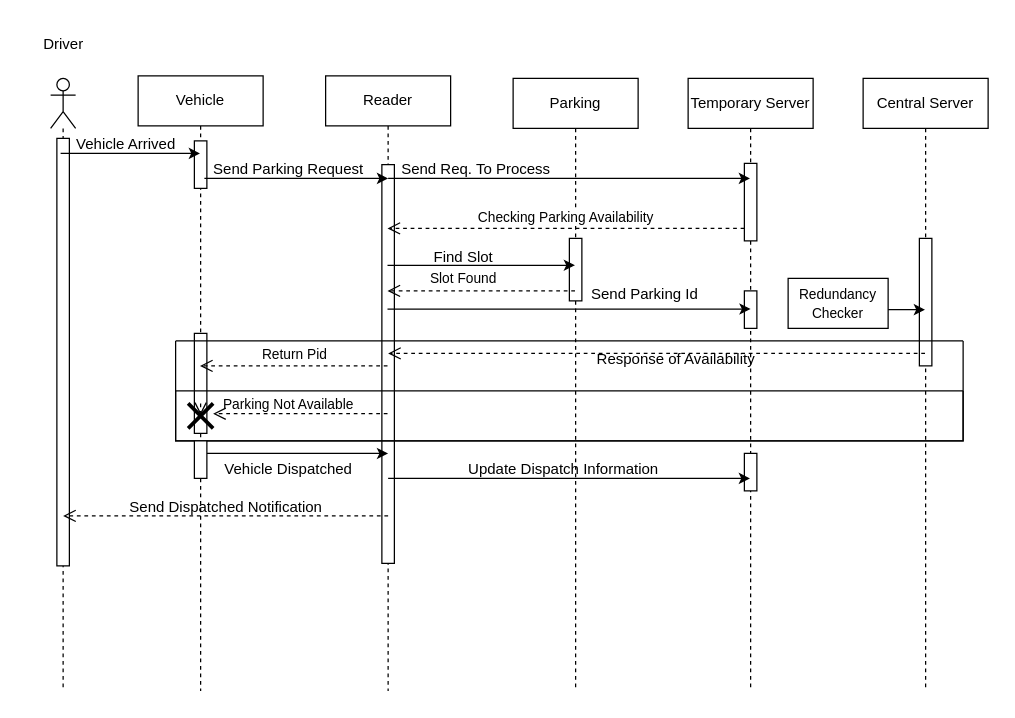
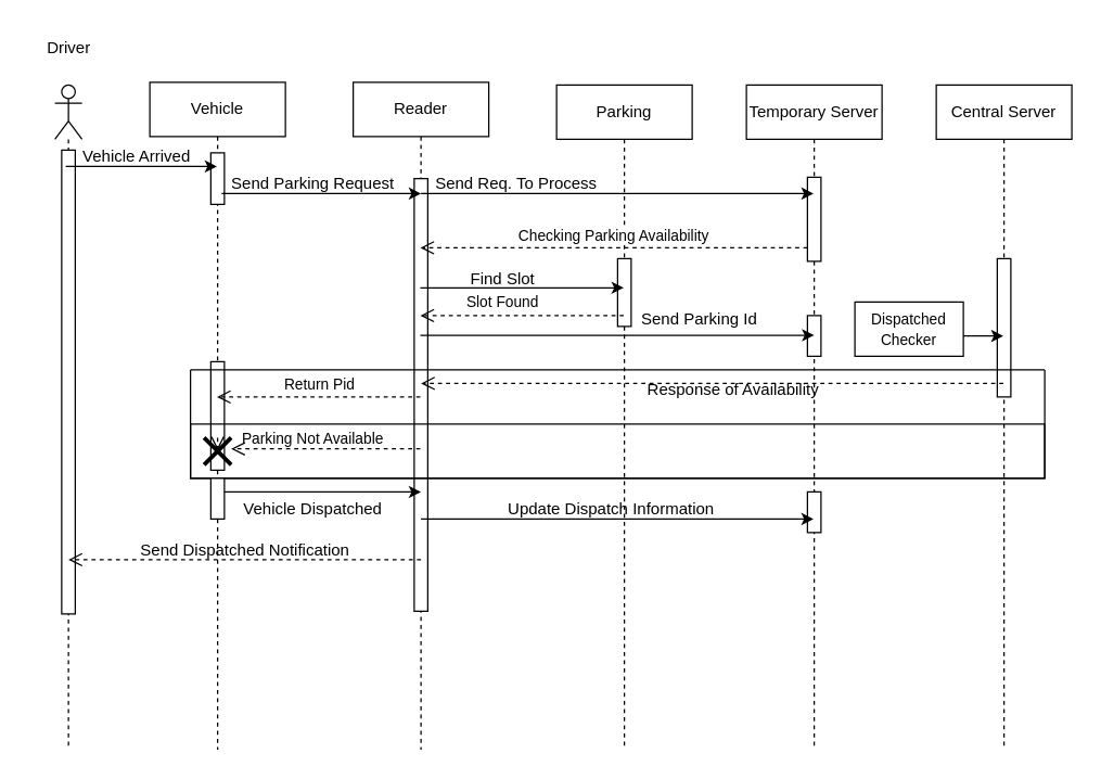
  <mxCell id="0" />
  <mxCell id="1" parent="0" />
  <mxCell id="2" value="" style="shape=umlLifeline;perimeter=lifelinePerimeter;whiteSpace=wrap;html=1;container=1;dropTarget=0;collapsible=0;recursiveResize=0;outlineConnect=0;portConstraint=eastwest;newEdgeStyle={&quot;curved&quot;:0,&quot;rounded&quot;:0};participant=umlActor;" vertex="1" parent="1"><mxGeometry x="40" y="62" width="20" height="490" as="geometry" /></mxCell>
  <mxCell id="3" value="" style="html=1;points=[[0,0,0,0,5],[0,1,0,0,-5],[1,0,0,0,5],[1,1,0,0,-5]];perimeter=orthogonalPerimeter;outlineConnect=0;targetShapes=umlLifeline;portConstraint=eastwest;newEdgeStyle={&quot;curved&quot;:0,&quot;rounded&quot;:0};" vertex="1" parent="2"><mxGeometry x="5" y="48" width="10" height="342" as="geometry" /></mxCell>
  <mxCell id="4" value="Driver" style="text;html=1;align=center;verticalAlign=middle;resizable=0;points=[];autosize=1;strokeColor=none;fillColor=none;" vertex="1" parent="1"><mxGeometry x="20" y="20" width="60" height="30" as="geometry" /></mxCell>
  <mxCell id="5" value="Vehicle" style="shape=umlLifeline;perimeter=lifelinePerimeter;whiteSpace=wrap;html=1;container=1;dropTarget=0;collapsible=0;recursiveResize=0;outlineConnect=0;portConstraint=eastwest;newEdgeStyle={&quot;curved&quot;:0,&quot;rounded&quot;:0};" vertex="1" parent="1"><mxGeometry x="110" y="60" width="100" height="492" as="geometry" /></mxCell>
  <mxCell id="6" value="" style="html=1;points=[[0,0,0,0,5],[0,1,0,0,-5],[1,0,0,0,5],[1,1,0,0,-5]];perimeter=orthogonalPerimeter;outlineConnect=0;targetShapes=umlLifeline;portConstraint=eastwest;newEdgeStyle={&quot;curved&quot;:0,&quot;rounded&quot;:0};" vertex="1" parent="5"><mxGeometry x="45" y="52" width="10" height="38" as="geometry" /></mxCell>
  <mxCell id="7" value="" style="html=1;points=[[0,0,0,0,5],[0,1,0,0,-5],[1,0,0,0,5],[1,1,0,0,-5]];perimeter=orthogonalPerimeter;outlineConnect=0;targetShapes=umlLifeline;portConstraint=eastwest;newEdgeStyle={&quot;curved&quot;:0,&quot;rounded&quot;:0};" vertex="1" parent="5"><mxGeometry x="45" y="206" width="10" height="80" as="geometry" /></mxCell>
  <mxCell id="8" value="Reader" style="shape=umlLifeline;perimeter=lifelinePerimeter;whiteSpace=wrap;html=1;container=1;dropTarget=0;collapsible=0;recursiveResize=0;outlineConnect=0;portConstraint=eastwest;newEdgeStyle={&quot;curved&quot;:0,&quot;rounded&quot;:0};" vertex="1" parent="1"><mxGeometry x="260" y="60" width="100" height="492" as="geometry" /></mxCell>
  <mxCell id="9" value="" style="html=1;points=[[0,0,0,0,5],[0,1,0,0,-5],[1,0,0,0,5],[1,1,0,0,-5]];perimeter=orthogonalPerimeter;outlineConnect=0;targetShapes=umlLifeline;portConstraint=eastwest;newEdgeStyle={&quot;curved&quot;:0,&quot;rounded&quot;:0};" vertex="1" parent="8"><mxGeometry x="45" y="71" width="10" height="319" as="geometry" /></mxCell>
  <mxCell id="10" value="Temporary Server" style="shape=umlLifeline;perimeter=lifelinePerimeter;whiteSpace=wrap;html=1;container=1;dropTarget=0;collapsible=0;recursiveResize=0;outlineConnect=0;portConstraint=eastwest;newEdgeStyle={&quot;curved&quot;:0,&quot;rounded&quot;:0};" vertex="1" parent="1"><mxGeometry x="550" y="62" width="100" height="490" as="geometry" /></mxCell>
  <mxCell id="11" value="" style="html=1;points=[[0,0,0,0,5],[0,1,0,0,-5],[1,0,0,0,5],[1,1,0,0,-5]];perimeter=orthogonalPerimeter;outlineConnect=0;targetShapes=umlLifeline;portConstraint=eastwest;newEdgeStyle={&quot;curved&quot;:0,&quot;rounded&quot;:0};" vertex="1" parent="10"><mxGeometry x="45" y="68" width="10" height="62" as="geometry" /></mxCell>
  <mxCell id="12" value="" style="html=1;points=[[0,0,0,0,5],[0,1,0,0,-5],[1,0,0,0,5],[1,1,0,0,-5]];perimeter=orthogonalPerimeter;outlineConnect=0;targetShapes=umlLifeline;portConstraint=eastwest;newEdgeStyle={&quot;curved&quot;:0,&quot;rounded&quot;:0};" vertex="1" parent="10"><mxGeometry x="45" y="170" width="10" height="30" as="geometry" /></mxCell>
  <mxCell id="13" value="" style="html=1;points=[[0,0,0,0,5],[0,1,0,0,-5],[1,0,0,0,5],[1,1,0,0,-5]];perimeter=orthogonalPerimeter;outlineConnect=0;targetShapes=umlLifeline;portConstraint=eastwest;newEdgeStyle={&quot;curved&quot;:0,&quot;rounded&quot;:0};" vertex="1" parent="10"><mxGeometry x="45" y="300" width="10" height="30" as="geometry" /></mxCell>
  <mxCell id="14" value="Parking" style="shape=umlLifeline;perimeter=lifelinePerimeter;whiteSpace=wrap;html=1;container=1;dropTarget=0;collapsible=0;recursiveResize=0;outlineConnect=0;portConstraint=eastwest;newEdgeStyle={&quot;curved&quot;:0,&quot;rounded&quot;:0};" vertex="1" parent="1"><mxGeometry x="410" y="62" width="100" height="490" as="geometry" /></mxCell>
  <mxCell id="15" value="" style="html=1;points=[[0,0,0,0,5],[0,1,0,0,-5],[1,0,0,0,5],[1,1,0,0,-5]];perimeter=orthogonalPerimeter;outlineConnect=0;targetShapes=umlLifeline;portConstraint=eastwest;newEdgeStyle={&quot;curved&quot;:0,&quot;rounded&quot;:0};" vertex="1" parent="14"><mxGeometry x="45" y="128" width="10" height="50" as="geometry" /></mxCell>
  <mxCell id="16" value="Central Server" style="shape=umlLifeline;perimeter=lifelinePerimeter;whiteSpace=wrap;html=1;container=1;dropTarget=0;collapsible=0;recursiveResize=0;outlineConnect=0;portConstraint=eastwest;newEdgeStyle={&quot;curved&quot;:0,&quot;rounded&quot;:0};" vertex="1" parent="1"><mxGeometry x="690" y="62" width="100" height="490" as="geometry" /></mxCell>
  <mxCell id="17" value="" style="html=1;points=[[0,0,0,0,5],[0,1,0,0,-5],[1,0,0,0,5],[1,1,0,0,-5]];perimeter=orthogonalPerimeter;outlineConnect=0;targetShapes=umlLifeline;portConstraint=eastwest;newEdgeStyle={&quot;curved&quot;:0,&quot;rounded&quot;:0};" vertex="1" parent="16"><mxGeometry x="45" y="128" width="10" height="102" as="geometry" /></mxCell>
  <mxCell id="18" value="" style="endArrow=classic;html=1;rounded=0;exitX=0.4;exitY=0.263;exitDx=0;exitDy=0;exitPerimeter=0;" edge="1" parent="1" target="5"><mxGeometry width="50" height="50" relative="1" as="geometry"><mxPoint x="48" y="122" as="sourcePoint" /><mxPoint x="150" y="122.1" as="targetPoint" /></mxGeometry></mxCell>
  <mxCell id="19" value="" style="endArrow=classic;html=1;rounded=0;" edge="1" parent="1" target="10"><mxGeometry width="50" height="50" relative="1" as="geometry"><mxPoint x="310" y="142" as="sourcePoint" /><mxPoint x="589.5" y="142" as="targetPoint" /></mxGeometry></mxCell>
  <mxCell id="20" value="" style="endArrow=classic;html=1;rounded=0;exitX=0.53;exitY=0.263;exitDx=0;exitDy=0;exitPerimeter=0;" edge="1" parent="1"><mxGeometry width="50" height="50" relative="1" as="geometry"><mxPoint x="163" y="142" as="sourcePoint" /><mxPoint x="310" y="142" as="targetPoint" /></mxGeometry></mxCell>
  <mxCell id="21" value="Checking Parking Availability" style="html=1;verticalAlign=bottom;endArrow=open;dashed=1;endSize=8;curved=0;rounded=0;" edge="1" parent="1" target="8"><mxGeometry relative="1" as="geometry"><mxPoint x="595" y="182" as="sourcePoint" /><mxPoint x="325" y="182" as="targetPoint" /></mxGeometry></mxCell>
  <mxCell id="22" value="" style="endArrow=classic;html=1;rounded=0;" edge="1" parent="1"><mxGeometry width="50" height="50" relative="1" as="geometry"><mxPoint x="309.5" y="211.5" as="sourcePoint" /><mxPoint x="459.5" y="211.5" as="targetPoint" /></mxGeometry></mxCell>
  <mxCell id="23" value="Slot Found" style="html=1;verticalAlign=bottom;endArrow=open;dashed=1;endSize=8;curved=0;rounded=0;" edge="1" parent="1" source="14" target="8"><mxGeometry x="0.202" y="-1" relative="1" as="geometry"><mxPoint x="400" y="242" as="sourcePoint" /><mxPoint x="350" y="222" as="targetPoint" /><Array as="points"><mxPoint x="390" y="232" /></Array><mxPoint as="offset" /></mxGeometry></mxCell>
  <mxCell id="24" value="" style="endArrow=classic;html=1;rounded=0;" edge="1" parent="1"><mxGeometry width="50" height="50" relative="1" as="geometry"><mxPoint x="309.5" y="246.5" as="sourcePoint" /><mxPoint x="600" y="246.5" as="targetPoint" /><Array as="points"><mxPoint x="375.5" y="246.5" /></Array></mxGeometry></mxCell>
  <mxCell id="25" value="" style="endArrow=classic;html=1;rounded=0;" edge="1" parent="1" target="16"><mxGeometry width="50" height="50" relative="1" as="geometry"><mxPoint x="670" y="247" as="sourcePoint" /><mxPoint x="739.5" y="252" as="targetPoint" /><Array as="points"><mxPoint x="710" y="247" /></Array></mxGeometry></mxCell>
- <mxCell id="26" value="&lt;font style=&quot;font-size: 11px;&quot;&gt;Redundancy &lt;br&gt;Checker&lt;/font&gt;" style="rounded=0;whiteSpace=wrap;html=1;" vertex="1" parent="1"><mxGeometry x="630" y="222" width="80" height="40" as="geometry" /></mxCell>
+ <mxCell id="26" value="&lt;font style=&quot;font-size: 11px;&quot;&gt;Dispatched &lt;br&gt;Checker&lt;/font&gt;" style="rounded=0;whiteSpace=wrap;html=1;" vertex="1" parent="1"><mxGeometry x="630" y="222" width="80" height="40" as="geometry" /></mxCell>
  <mxCell id="27" value="" style="html=1;verticalAlign=bottom;endArrow=open;dashed=1;endSize=8;curved=0;rounded=0;" edge="1" parent="1"><mxGeometry x="0.001" relative="1" as="geometry"><mxPoint x="739.5" y="282" as="sourcePoint" /><mxPoint x="310" y="282" as="targetPoint" /><mxPoint as="offset" /></mxGeometry></mxCell>
  <mxCell id="28" value="Return Pid" style="html=1;verticalAlign=bottom;endArrow=open;dashed=1;endSize=8;curved=0;rounded=0;" edge="1" parent="1"><mxGeometry relative="1" as="geometry"><mxPoint x="309.5" y="292" as="sourcePoint" /><mxPoint x="159.5" y="292" as="targetPoint" /></mxGeometry></mxCell>
  <mxCell id="29" value="" style="endArrow=classic;html=1;rounded=0;entryX=0.5;entryY=0.614;entryDx=0;entryDy=0;entryPerimeter=0;" edge="1" parent="1" source="47" target="8"><mxGeometry width="50" height="50" relative="1" as="geometry"><mxPoint x="370" y="402" as="sourcePoint" /><mxPoint x="420" y="352" as="targetPoint" /></mxGeometry></mxCell>
  <mxCell id="30" value="" style="endArrow=classic;html=1;rounded=0;exitX=0.53;exitY=0.665;exitDx=0;exitDy=0;exitPerimeter=0;" edge="1" parent="1" target="10"><mxGeometry width="50" height="50" relative="1" as="geometry"><mxPoint x="310" y="382" as="sourcePoint" /><mxPoint x="456.5" y="382" as="targetPoint" /></mxGeometry></mxCell>
  <mxCell id="31" value="" style="html=1;verticalAlign=bottom;endArrow=open;dashed=1;endSize=8;curved=0;rounded=0;" edge="1" parent="1"><mxGeometry relative="1" as="geometry"><mxPoint x="310" y="412" as="sourcePoint" /><mxPoint x="50" y="412" as="targetPoint" /></mxGeometry></mxCell>
  <mxCell id="32" value="" style="swimlane;startSize=0;" vertex="1" parent="1"><mxGeometry x="140" y="272" width="630" height="80" as="geometry" /></mxCell>
  <mxCell id="33" value="Response of Availability" style="text;html=1;align=center;verticalAlign=middle;resizable=0;points=[];autosize=1;strokeColor=none;fillColor=none;" vertex="1" parent="32"><mxGeometry x="325" width="150" height="30" as="geometry" /></mxCell>
  <mxCell id="34" value="" style="swimlane;startSize=0;" vertex="1" parent="1"><mxGeometry x="140" y="312" width="630" height="40" as="geometry" /></mxCell>
  <mxCell id="35" value="Parking Not Available" style="html=1;verticalAlign=bottom;endArrow=open;dashed=1;endSize=8;curved=0;rounded=0;" edge="1" parent="34" source="36"><mxGeometry x="1" y="70" relative="1" as="geometry"><mxPoint x="170" y="19.5" as="sourcePoint" /><mxPoint x="20" y="19.5" as="targetPoint" /><mxPoint as="offset" /></mxGeometry></mxCell>
  <mxCell id="36" value="" style="shape=umlDestroy;whiteSpace=wrap;html=1;strokeWidth=3;targetShapes=umlLifeline;" vertex="1" parent="34"><mxGeometry x="10" y="10" width="20" height="20" as="geometry" /></mxCell>
  <mxCell id="37" value="Vehicle Arrived" style="text;html=1;align=center;verticalAlign=middle;resizable=0;points=[];autosize=1;strokeColor=none;fillColor=none;" vertex="1" parent="1"><mxGeometry x="50" y="100" width="100" height="30" as="geometry" /></mxCell>
  <mxCell id="38" value="Send Parking Request" style="text;html=1;align=center;verticalAlign=middle;resizable=0;points=[];autosize=1;strokeColor=none;fillColor=none;" vertex="1" parent="1"><mxGeometry x="160" y="120" width="140" height="30" as="geometry" /></mxCell>
  <mxCell id="39" value="Send Req. To Process" style="text;html=1;align=center;verticalAlign=middle;resizable=0;points=[];autosize=1;strokeColor=none;fillColor=none;" vertex="1" parent="1"><mxGeometry x="310" y="120" width="140" height="30" as="geometry" /></mxCell>
  <mxCell id="40" value="Find Slot" style="text;html=1;align=center;verticalAlign=middle;resizable=0;points=[];autosize=1;strokeColor=none;fillColor=none;" vertex="1" parent="1"><mxGeometry x="335" y="190" width="70" height="30" as="geometry" /></mxCell>
  <mxCell id="41" value="Send Parking Id" style="text;html=1;align=center;verticalAlign=middle;resizable=0;points=[];autosize=1;strokeColor=none;fillColor=none;" vertex="1" parent="1"><mxGeometry x="460" y="220" width="110" height="30" as="geometry" /></mxCell>
  <mxCell id="42" value="" style="html=1;verticalAlign=bottom;endArrow=open;dashed=1;endSize=8;curved=0;rounded=0;" edge="1" parent="1" source="8" target="36"><mxGeometry relative="1" as="geometry"><mxPoint x="480" y="661.5" as="sourcePoint" /><mxPoint x="330" y="661.5" as="targetPoint" /></mxGeometry></mxCell>
  <mxCell id="43" value="Vehicle Dispatched" style="text;html=1;align=center;verticalAlign=middle;resizable=0;points=[];autosize=1;strokeColor=none;fillColor=none;" vertex="1" parent="1"><mxGeometry x="165" y="360" width="130" height="30" as="geometry" /></mxCell>
  <mxCell id="44" value="Update Dispatch Information" style="text;html=1;align=center;verticalAlign=middle;resizable=0;points=[];autosize=1;strokeColor=none;fillColor=none;" vertex="1" parent="1"><mxGeometry x="360" y="360" width="180" height="30" as="geometry" /></mxCell>
  <mxCell id="45" value="Send Dispatched Notification" style="text;html=1;align=center;verticalAlign=middle;resizable=0;points=[];autosize=1;strokeColor=none;fillColor=none;" vertex="1" parent="1"><mxGeometry x="90" y="390" width="180" height="30" as="geometry" /></mxCell>
  <mxCell id="46" value="" style="endArrow=classic;html=1;rounded=0;entryX=0.5;entryY=0.614;entryDx=0;entryDy=0;entryPerimeter=0;" edge="1" parent="1" source="5" target="47"><mxGeometry width="50" height="50" relative="1" as="geometry"><mxPoint x="160" y="362" as="sourcePoint" /><mxPoint x="310" y="362" as="targetPoint" /></mxGeometry></mxCell>
  <mxCell id="47" value="" style="html=1;points=[[0,0,0,0,5],[0,1,0,0,-5],[1,0,0,0,5],[1,1,0,0,-5]];perimeter=orthogonalPerimeter;outlineConnect=0;targetShapes=umlLifeline;portConstraint=eastwest;newEdgeStyle={&quot;curved&quot;:0,&quot;rounded&quot;:0};" vertex="1" parent="1"><mxGeometry x="155" y="352" width="10" height="30" as="geometry" /></mxCell>
